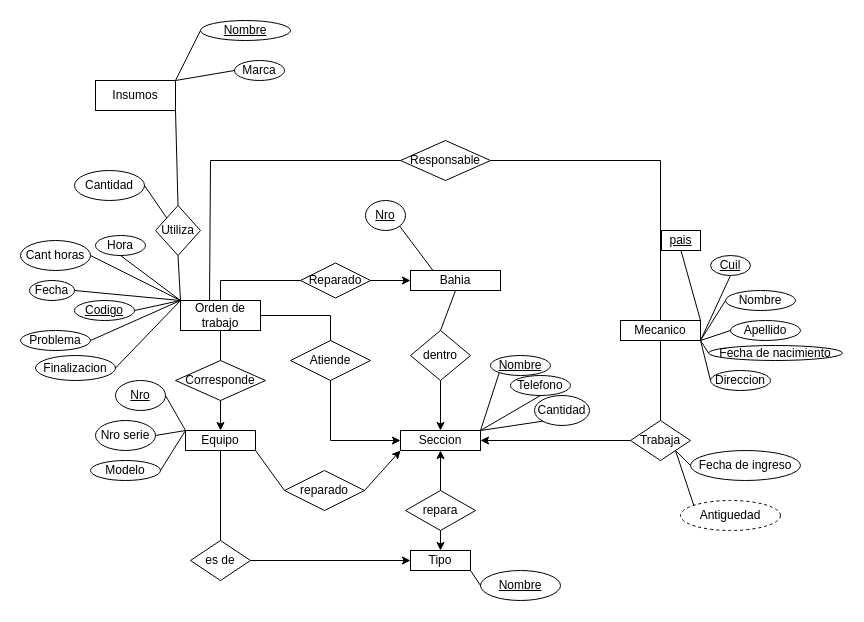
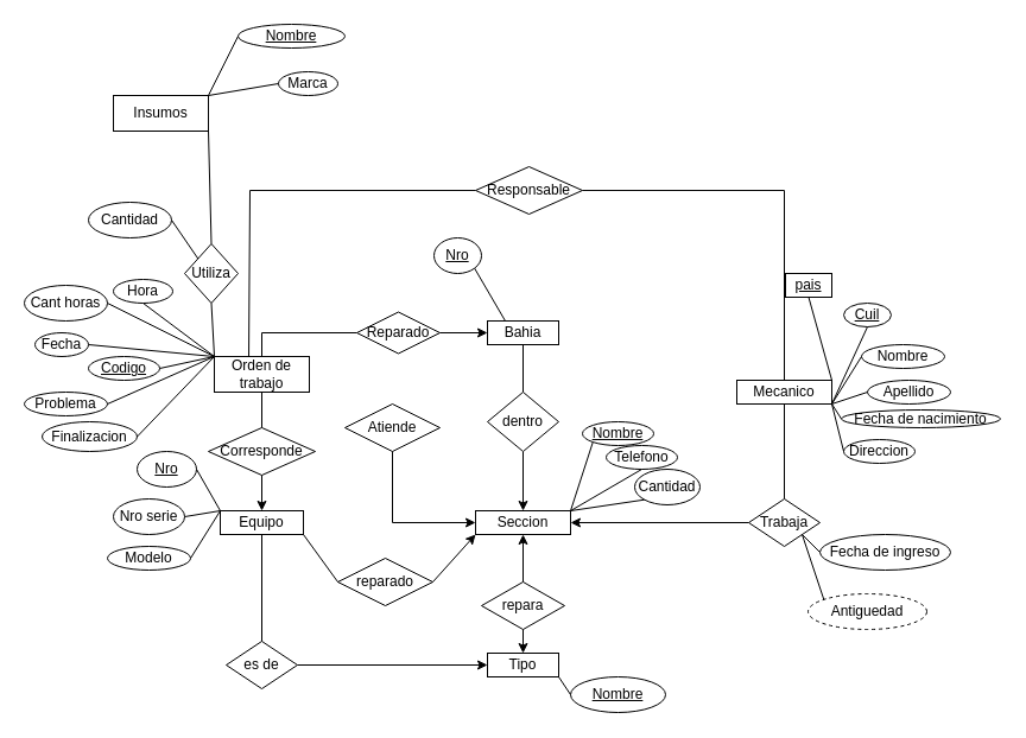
  <mxCell id="0" />
  <mxCell id="1" parent="0" />
  <mxCell id="2" value="Equipo" style="rounded=0;whiteSpace=wrap;html=1;" vertex="1" parent="1"><mxGeometry x="185" y="430" width="70" height="20" as="geometry" /></mxCell>
  <mxCell id="3" value="&lt;u&gt;Nro&lt;/u&gt;" style="ellipse;whiteSpace=wrap;html=1;" vertex="1" parent="1"><mxGeometry x="115" y="380" width="50" height="30" as="geometry" /></mxCell>
  <mxCell id="4" value="Nro serie" style="ellipse;whiteSpace=wrap;html=1;" vertex="1" parent="1"><mxGeometry x="95" y="420" width="60" height="30" as="geometry" /></mxCell>
  <mxCell id="5" value="Modelo" style="ellipse;whiteSpace=wrap;html=1;" vertex="1" parent="1"><mxGeometry x="90" y="460" width="70" height="20" as="geometry" /></mxCell>
  <mxCell id="6" value="" style="endArrow=none;html=1;rounded=0;exitX=1;exitY=0.5;exitDx=0;exitDy=0;entryX=0;entryY=0;entryDx=0;entryDy=0;" edge="1" parent="1" source="3" target="2"><mxGeometry width="50" height="50" relative="1" as="geometry"><mxPoint x="555" y="570" as="sourcePoint" /><mxPoint x="605" y="520" as="targetPoint" /></mxGeometry></mxCell>
  <mxCell id="7" value="" style="endArrow=none;html=1;rounded=0;exitX=1;exitY=0.5;exitDx=0;exitDy=0;entryX=0;entryY=0;entryDx=0;entryDy=0;" edge="1" parent="1" source="4" target="2"><mxGeometry width="50" height="50" relative="1" as="geometry"><mxPoint x="175" y="405" as="sourcePoint" /><mxPoint x="185" y="440" as="targetPoint" /></mxGeometry></mxCell>
  <mxCell id="8" value="" style="endArrow=none;html=1;rounded=0;exitX=1;exitY=0.5;exitDx=0;exitDy=0;entryX=0;entryY=0;entryDx=0;entryDy=0;" edge="1" parent="1" source="5" target="2"><mxGeometry width="50" height="50" relative="1" as="geometry"><mxPoint x="165" y="480" as="sourcePoint" /><mxPoint x="185" y="445" as="targetPoint" /></mxGeometry></mxCell>
  <mxCell id="9" value="Tipo" style="rounded=0;whiteSpace=wrap;html=1;" vertex="1" parent="1"><mxGeometry x="410" y="550" width="60" height="20" as="geometry" /></mxCell>
  <mxCell id="10" value="&lt;u&gt;Nombre&lt;/u&gt;" style="ellipse;whiteSpace=wrap;html=1;" vertex="1" parent="1"><mxGeometry x="480" y="570" width="80" height="30" as="geometry" /></mxCell>
  <mxCell id="11" value="" style="endArrow=none;html=1;rounded=0;exitX=1;exitY=1;exitDx=0;exitDy=0;entryX=0;entryY=0.5;entryDx=0;entryDy=0;" edge="1" parent="1" source="9" target="10"><mxGeometry width="50" height="50" relative="1" as="geometry"><mxPoint x="530" y="570" as="sourcePoint" /><mxPoint x="580" y="520" as="targetPoint" /></mxGeometry></mxCell>
  <mxCell id="12" value="Seccion" style="whiteSpace=wrap;html=1;" vertex="1" parent="1"><mxGeometry x="400" y="430" width="80" height="20" as="geometry" /></mxCell>
  <mxCell id="13" value="es de" style="rhombus;whiteSpace=wrap;html=1;" vertex="1" parent="1"><mxGeometry x="190" y="540" width="60" height="40" as="geometry" /></mxCell>
  <mxCell id="14" value="" style="endArrow=classic;html=1;rounded=0;exitX=1;exitY=0.5;exitDx=0;exitDy=0;entryX=0;entryY=0.5;entryDx=0;entryDy=0;" edge="1" parent="1" source="13" target="9"><mxGeometry width="50" height="50" relative="1" as="geometry"><mxPoint x="280" y="490" as="sourcePoint" /><mxPoint x="500" y="520" as="targetPoint" /></mxGeometry></mxCell>
  <mxCell id="15" value="" style="endArrow=none;html=1;rounded=0;exitX=0.5;exitY=0;exitDx=0;exitDy=0;entryX=0.5;entryY=1;entryDx=0;entryDy=0;" edge="1" parent="1" source="13" target="2"><mxGeometry width="50" height="50" relative="1" as="geometry"><mxPoint x="555" y="570" as="sourcePoint" /><mxPoint x="605" y="520" as="targetPoint" /></mxGeometry></mxCell>
  <mxCell id="16" value="repara" style="rhombus;whiteSpace=wrap;html=1;" vertex="1" parent="1"><mxGeometry x="405" y="490" width="70" height="40" as="geometry" /></mxCell>
  <mxCell id="17" value="" style="endArrow=classic;html=1;rounded=0;entryX=0.5;entryY=1;entryDx=0;entryDy=0;exitX=0.5;exitY=0;exitDx=0;exitDy=0;" edge="1" parent="1" source="16" target="12"><mxGeometry width="50" height="50" relative="1" as="geometry"><mxPoint x="530" y="570" as="sourcePoint" /><mxPoint x="580" y="520" as="targetPoint" /></mxGeometry></mxCell>
  <mxCell id="18" value="" style="endArrow=classic;html=1;rounded=0;exitX=0.5;exitY=1;exitDx=0;exitDy=0;entryX=0.5;entryY=0;entryDx=0;entryDy=0;" edge="1" parent="1" source="16" target="9"><mxGeometry width="50" height="50" relative="1" as="geometry"><mxPoint x="530" y="570" as="sourcePoint" /><mxPoint x="580" y="520" as="targetPoint" /></mxGeometry></mxCell>
  <mxCell id="19" value="&lt;u&gt;Nombre&lt;/u&gt;" style="ellipse;whiteSpace=wrap;html=1;" vertex="1" parent="1"><mxGeometry x="490" y="355" width="60" height="20" as="geometry" /></mxCell>
  <mxCell id="20" value="" style="endArrow=none;html=1;rounded=0;exitX=0;exitY=1;exitDx=0;exitDy=0;entryX=0.5;entryY=0;entryDx=0;entryDy=0;" edge="1" parent="1" source="19"><mxGeometry width="50" height="50" relative="1" as="geometry"><mxPoint x="490" y="570" as="sourcePoint" /><mxPoint x="480" y="430" as="targetPoint" /></mxGeometry></mxCell>
  <mxCell id="21" value="Telefono" style="ellipse;whiteSpace=wrap;html=1;" vertex="1" parent="1"><mxGeometry x="510" y="375" width="60" height="20" as="geometry" /></mxCell>
  <mxCell id="22" value="" style="endArrow=none;html=1;rounded=0;exitX=0.5;exitY=0;exitDx=0;exitDy=0;entryX=0.5;entryY=1;entryDx=0;entryDy=0;" edge="1" parent="1" target="21"><mxGeometry width="50" height="50" relative="1" as="geometry"><mxPoint x="480" y="430" as="sourcePoint" /><mxPoint x="630" y="400" as="targetPoint" /></mxGeometry></mxCell>
  <mxCell id="23" value="Mecanico" style="rounded=0;whiteSpace=wrap;html=1;" vertex="1" parent="1"><mxGeometry x="620" y="320" width="80" height="20" as="geometry" /></mxCell>
  <mxCell id="24" value="Cantidad" style="ellipse;whiteSpace=wrap;html=1;" vertex="1" parent="1"><mxGeometry x="534" y="395" width="55" height="30" as="geometry" /></mxCell>
  <mxCell id="25" value="" style="endArrow=none;html=1;rounded=0;exitX=0.5;exitY=0;exitDx=0;exitDy=0;entryX=0;entryY=1;entryDx=0;entryDy=0;" edge="1" parent="1" target="24"><mxGeometry width="50" height="50" relative="1" as="geometry"><mxPoint x="480" y="430" as="sourcePoint" /><mxPoint x="630" y="400" as="targetPoint" /></mxGeometry></mxCell>
  <mxCell id="26" value="Trabaja" style="rhombus;whiteSpace=wrap;html=1;" vertex="1" parent="1"><mxGeometry x="630" y="420" width="60" height="40" as="geometry" /></mxCell>
  <mxCell id="27" value="" style="endArrow=classic;html=1;rounded=0;entryX=1;entryY=0.5;entryDx=0;entryDy=0;exitX=0;exitY=0.5;exitDx=0;exitDy=0;" edge="1" parent="1" source="26" target="12"><mxGeometry width="50" height="50" relative="1" as="geometry"><mxPoint x="540" y="450" as="sourcePoint" /><mxPoint x="590" y="400" as="targetPoint" /></mxGeometry></mxCell>
  <mxCell id="28" value="" style="endArrow=none;html=1;rounded=0;entryX=0.5;entryY=1;entryDx=0;entryDy=0;exitX=0.5;exitY=0;exitDx=0;exitDy=0;" edge="1" parent="1" source="26" target="23"><mxGeometry width="50" height="50" relative="1" as="geometry"><mxPoint x="470" y="450" as="sourcePoint" /><mxPoint x="520" y="400" as="targetPoint" /></mxGeometry></mxCell>
  <mxCell id="29" value="Fecha de ingreso" style="ellipse;whiteSpace=wrap;html=1;" vertex="1" parent="1"><mxGeometry x="690" y="450" width="110" height="30" as="geometry" /></mxCell>
  <mxCell id="30" value="" style="endArrow=none;html=1;rounded=0;entryX=1;entryY=1;entryDx=0;entryDy=0;exitX=0;exitY=0.5;exitDx=0;exitDy=0;" edge="1" parent="1" source="29" target="26"><mxGeometry width="50" height="50" relative="1" as="geometry"><mxPoint x="470" y="450" as="sourcePoint" /><mxPoint x="520" y="400" as="targetPoint" /></mxGeometry></mxCell>
  <mxCell id="31" value="" style="endArrow=none;html=1;rounded=0;entryX=1;entryY=1;entryDx=0;entryDy=0;exitX=0;exitY=0.5;exitDx=0;exitDy=0;" edge="1" parent="1" target="26"><mxGeometry width="50" height="50" relative="1" as="geometry"><mxPoint x="695" y="510" as="sourcePoint" /><mxPoint x="520" y="400" as="targetPoint" /></mxGeometry></mxCell>
  <mxCell id="32" value="Antiguedad" style="ellipse;whiteSpace=wrap;html=1;align=center;dashed=1;" vertex="1" parent="1"><mxGeometry x="680" y="500" width="100" height="30" as="geometry" /></mxCell>
  <mxCell id="33" value="&lt;u&gt;Cuil&lt;/u&gt;" style="ellipse;whiteSpace=wrap;html=1;align=center;" vertex="1" parent="1"><mxGeometry x="710" y="255" width="40" height="20" as="geometry" /></mxCell>
  <mxCell id="34" value="Nombre" style="ellipse;whiteSpace=wrap;html=1;align=center;" vertex="1" parent="1"><mxGeometry x="725" y="290" width="70" height="20" as="geometry" /></mxCell>
  <mxCell id="35" value="Apellido" style="ellipse;whiteSpace=wrap;html=1;align=center;" vertex="1" parent="1"><mxGeometry x="730" y="320" width="70" height="20" as="geometry" /></mxCell>
  <mxCell id="36" value="Fecha de nacimiento" style="ellipse;whiteSpace=wrap;html=1;align=center;" vertex="1" parent="1"><mxGeometry x="708" y="345" width="134" height="15" as="geometry" /></mxCell>
  <mxCell id="37" value="Direccion" style="ellipse;whiteSpace=wrap;html=1;align=center;" vertex="1" parent="1"><mxGeometry x="710" y="370" width="60" height="20" as="geometry" /></mxCell>
  <mxCell id="38" value="" style="endArrow=none;html=1;rounded=0;entryX=0;entryY=0.5;entryDx=0;entryDy=0;exitX=1;exitY=1;exitDx=0;exitDy=0;" edge="1" parent="1" source="23" target="37"><mxGeometry width="50" height="50" relative="1" as="geometry"><mxPoint x="540" y="450" as="sourcePoint" /><mxPoint x="590" y="400" as="targetPoint" /></mxGeometry></mxCell>
  <mxCell id="39" value="" style="endArrow=none;html=1;rounded=0;entryX=0;entryY=0.5;entryDx=0;entryDy=0;exitX=1;exitY=1;exitDx=0;exitDy=0;" edge="1" parent="1" source="23" target="36"><mxGeometry width="50" height="50" relative="1" as="geometry"><mxPoint x="540" y="450" as="sourcePoint" /><mxPoint x="590" y="400" as="targetPoint" /></mxGeometry></mxCell>
  <mxCell id="40" value="" style="endArrow=none;html=1;rounded=0;entryX=0;entryY=0.5;entryDx=0;entryDy=0;exitX=1;exitY=1;exitDx=0;exitDy=0;" edge="1" parent="1" source="23" target="35"><mxGeometry width="50" height="50" relative="1" as="geometry"><mxPoint x="540" y="450" as="sourcePoint" /><mxPoint x="590" y="400" as="targetPoint" /></mxGeometry></mxCell>
  <mxCell id="41" value="" style="endArrow=none;html=1;rounded=0;entryX=0;entryY=0.5;entryDx=0;entryDy=0;exitX=1;exitY=1;exitDx=0;exitDy=0;" edge="1" parent="1" source="23" target="34"><mxGeometry width="50" height="50" relative="1" as="geometry"><mxPoint x="700" y="360" as="sourcePoint" /><mxPoint x="590" y="400" as="targetPoint" /></mxGeometry></mxCell>
  <mxCell id="42" value="" style="endArrow=none;html=1;rounded=0;entryX=0.5;entryY=1;entryDx=0;entryDy=0;exitX=1;exitY=1;exitDx=0;exitDy=0;" edge="1" parent="1" source="23" target="33"><mxGeometry width="50" height="50" relative="1" as="geometry"><mxPoint x="540" y="450" as="sourcePoint" /><mxPoint x="590" y="400" as="targetPoint" /></mxGeometry></mxCell>
- <mxCell id="43" value="Bahia" style="rounded=0;whiteSpace=wrap;html=1;" vertex="1" parent="1"><mxGeometry x="410" y="270" width="90" height="20" as="geometry" /></mxCell>
+ <mxCell id="43" value="Bahia" style="rounded=0;whiteSpace=wrap;html=1;" vertex="1" parent="1"><mxGeometry x="410" y="270" width="60" height="20" as="geometry" /></mxCell>
  <mxCell id="44" value="&lt;u&gt;Nro&lt;/u&gt;" style="ellipse;whiteSpace=wrap;html=1;" vertex="1" parent="1"><mxGeometry x="365" y="200" width="40" height="30" as="geometry" /></mxCell>
  <mxCell id="45" value="" style="endArrow=none;html=1;rounded=0;entryX=1;entryY=1;entryDx=0;entryDy=0;exitX=0.25;exitY=0;exitDx=0;exitDy=0;" edge="1" parent="1" source="43" target="44"><mxGeometry width="50" height="50" relative="1" as="geometry"><mxPoint x="690" y="380" as="sourcePoint" /><mxPoint x="740" y="330" as="targetPoint" /></mxGeometry></mxCell>
  <mxCell id="46" style="edgeStyle=orthogonalEdgeStyle;rounded=0;orthogonalLoop=1;jettySize=auto;html=1;entryX=0.5;entryY=0;entryDx=0;entryDy=0;" edge="1" parent="1" source="47" target="12"><mxGeometry relative="1" as="geometry" /></mxCell>
  <mxCell id="47" value="dentro" style="rhombus;whiteSpace=wrap;html=1;" vertex="1" parent="1"><mxGeometry x="410" y="330" width="60" height="50" as="geometry" /></mxCell>
  <mxCell id="48" value="" style="endArrow=none;html=1;rounded=0;exitX=0.5;exitY=0;exitDx=0;exitDy=0;entryX=0.5;entryY=1;entryDx=0;entryDy=0;" edge="1" parent="1" source="47" target="43"><mxGeometry width="50" height="50" relative="1" as="geometry"><mxPoint x="520" y="330" as="sourcePoint" /><mxPoint x="570" y="280" as="targetPoint" /></mxGeometry></mxCell>
  <mxCell id="49" value="Orden de trabajo" style="rounded=0;whiteSpace=wrap;html=1;" vertex="1" parent="1"><mxGeometry x="180" y="300" width="80" height="30" as="geometry" /></mxCell>
  <mxCell id="50" value="&lt;u&gt;Codigo&lt;/u&gt;" style="ellipse;whiteSpace=wrap;html=1;" vertex="1" parent="1"><mxGeometry x="74" y="300" width="60" height="20" as="geometry" /></mxCell>
  <mxCell id="51" value="" style="endArrow=none;html=1;rounded=0;exitX=0;exitY=0;exitDx=0;exitDy=0;entryX=1;entryY=0.5;entryDx=0;entryDy=0;" edge="1" parent="1" source="49" target="50"><mxGeometry width="50" height="50" relative="1" as="geometry"><mxPoint x="520" y="430" as="sourcePoint" /><mxPoint x="570" y="380" as="targetPoint" /></mxGeometry></mxCell>
  <mxCell id="52" value="Insumos" style="rounded=0;whiteSpace=wrap;html=1;" vertex="1" parent="1"><mxGeometry x="95" y="80" width="80" height="30" as="geometry" /></mxCell>
  <mxCell id="53" value="Atiende" style="rhombus;whiteSpace=wrap;html=1;" vertex="1" parent="1"><mxGeometry x="290" y="340" width="80" height="40" as="geometry" /></mxCell>
- <mxCell id="54" value="" style="endArrow=none;html=1;rounded=0;exitX=0.5;exitY=0;exitDx=0;exitDy=0;entryX=1;entryY=0.5;entryDx=0;entryDy=0;" edge="1" parent="1" source="53" target="49"><mxGeometry width="50" height="50" relative="1" as="geometry"><mxPoint x="500" y="330" as="sourcePoint" /><mxPoint x="550" y="280" as="targetPoint" /><Array as="points"><mxPoint x="330" y="315" /></Array></mxGeometry></mxCell>
  <mxCell id="55" value="" style="endArrow=classic;html=1;rounded=0;exitX=0.5;exitY=1;exitDx=0;exitDy=0;entryX=0;entryY=0.5;entryDx=0;entryDy=0;" edge="1" parent="1" source="53" target="12"><mxGeometry width="50" height="50" relative="1" as="geometry"><mxPoint x="500" y="430" as="sourcePoint" /><mxPoint x="550" y="380" as="targetPoint" /><Array as="points"><mxPoint x="330" y="440" /></Array></mxGeometry></mxCell>
  <mxCell id="56" value="Corresponde" style="rhombus;whiteSpace=wrap;html=1;" vertex="1" parent="1"><mxGeometry x="175" y="360" width="90" height="40" as="geometry" /></mxCell>
  <mxCell id="57" value="" style="endArrow=classic;html=1;rounded=0;exitX=0.5;exitY=1;exitDx=0;exitDy=0;entryX=0.5;entryY=0;entryDx=0;entryDy=0;" edge="1" parent="1" source="56" target="2"><mxGeometry width="50" height="50" relative="1" as="geometry"><mxPoint x="500" y="430" as="sourcePoint" /><mxPoint x="550" y="380" as="targetPoint" /></mxGeometry></mxCell>
  <mxCell id="58" value="" style="endArrow=none;html=1;rounded=0;exitX=0.5;exitY=0;exitDx=0;exitDy=0;entryX=0.5;entryY=1;entryDx=0;entryDy=0;" edge="1" parent="1" source="56" target="49"><mxGeometry width="50" height="50" relative="1" as="geometry"><mxPoint x="500" y="430" as="sourcePoint" /><mxPoint x="550" y="380" as="targetPoint" /></mxGeometry></mxCell>
  <mxCell id="59" value="Fecha" style="ellipse;whiteSpace=wrap;html=1;" vertex="1" parent="1"><mxGeometry x="29" y="280" width="45" height="20" as="geometry" /></mxCell>
  <mxCell id="60" value="Hora" style="ellipse;whiteSpace=wrap;html=1;" vertex="1" parent="1"><mxGeometry x="95" y="235" width="50" height="20" as="geometry" /></mxCell>
  <mxCell id="61" value="" style="endArrow=none;html=1;rounded=0;exitX=0;exitY=0;exitDx=0;exitDy=0;entryX=1;entryY=0.5;entryDx=0;entryDy=0;" edge="1" parent="1" source="49" target="59"><mxGeometry width="50" height="50" relative="1" as="geometry"><mxPoint x="500" y="430" as="sourcePoint" /><mxPoint x="550" y="380" as="targetPoint" /></mxGeometry></mxCell>
  <mxCell id="62" value="" style="endArrow=none;html=1;rounded=0;exitX=0;exitY=0;exitDx=0;exitDy=0;entryX=0.5;entryY=1;entryDx=0;entryDy=0;" edge="1" parent="1" source="49" target="60"><mxGeometry width="50" height="50" relative="1" as="geometry"><mxPoint x="500" y="430" as="sourcePoint" /><mxPoint x="550" y="380" as="targetPoint" /></mxGeometry></mxCell>
  <mxCell id="63" value="Problema" style="ellipse;whiteSpace=wrap;html=1;" vertex="1" parent="1"><mxGeometry x="20" y="330" width="70" height="20" as="geometry" /></mxCell>
  <mxCell id="64" value="" style="endArrow=none;html=1;rounded=0;exitX=1;exitY=0.5;exitDx=0;exitDy=0;entryX=0;entryY=0;entryDx=0;entryDy=0;" edge="1" parent="1" source="63" target="49"><mxGeometry width="50" height="50" relative="1" as="geometry"><mxPoint x="500" y="430" as="sourcePoint" /><mxPoint x="550" y="380" as="targetPoint" /></mxGeometry></mxCell>
  <mxCell id="65" value="Reparado" style="rhombus;whiteSpace=wrap;html=1;" vertex="1" parent="1"><mxGeometry x="300" y="262.5" width="70" height="35" as="geometry" /></mxCell>
  <mxCell id="66" value="" style="endArrow=classic;html=1;rounded=0;exitX=1;exitY=0.5;exitDx=0;exitDy=0;entryX=0;entryY=0.5;entryDx=0;entryDy=0;" edge="1" parent="1" source="65" target="43"><mxGeometry width="50" height="50" relative="1" as="geometry"><mxPoint x="500" y="430" as="sourcePoint" /><mxPoint x="550" y="380" as="targetPoint" /></mxGeometry></mxCell>
  <mxCell id="67" value="" style="endArrow=none;html=1;rounded=0;exitX=0.5;exitY=0;exitDx=0;exitDy=0;entryX=0;entryY=0.5;entryDx=0;entryDy=0;" edge="1" parent="1" source="49" target="65"><mxGeometry width="50" height="50" relative="1" as="geometry"><mxPoint x="500" y="430" as="sourcePoint" /><mxPoint x="550" y="380" as="targetPoint" /><Array as="points"><mxPoint x="220" y="280" /></Array></mxGeometry></mxCell>
  <mxCell id="68" value="Responsable" style="rhombus;whiteSpace=wrap;html=1;" vertex="1" parent="1"><mxGeometry x="400" y="140" width="90" height="40" as="geometry" /></mxCell>
  <mxCell id="69" value="" style="endArrow=none;html=1;rounded=0;exitX=0.363;exitY=0;exitDx=0;exitDy=0;entryX=0;entryY=0.5;entryDx=0;entryDy=0;exitPerimeter=0;" edge="1" parent="1" source="49" target="68"><mxGeometry width="50" height="50" relative="1" as="geometry"><mxPoint x="500" y="330" as="sourcePoint" /><mxPoint x="550" y="280" as="targetPoint" /><Array as="points"><mxPoint x="210" y="160" /></Array></mxGeometry></mxCell>
  <mxCell id="70" value="" style="endArrow=none;html=1;rounded=0;entryX=1;entryY=0.5;entryDx=0;entryDy=0;exitX=0.5;exitY=0;exitDx=0;exitDy=0;" edge="1" parent="1" source="23" target="68"><mxGeometry width="50" height="50" relative="1" as="geometry"><mxPoint x="500" y="330" as="sourcePoint" /><mxPoint x="550" y="280" as="targetPoint" /><Array as="points"><mxPoint x="660" y="160" /></Array></mxGeometry></mxCell>
  <mxCell id="71" value="Utiliza" style="rhombus;whiteSpace=wrap;html=1;" vertex="1" parent="1"><mxGeometry x="155" y="205" width="45" height="50" as="geometry" /></mxCell>
  <mxCell id="72" value="" style="endArrow=none;html=1;rounded=0;exitX=0;exitY=0;exitDx=0;exitDy=0;entryX=0.5;entryY=1;entryDx=0;entryDy=0;" edge="1" parent="1" source="49" target="71"><mxGeometry width="50" height="50" relative="1" as="geometry"><mxPoint x="500" y="330" as="sourcePoint" /><mxPoint x="550" y="280" as="targetPoint" /></mxGeometry></mxCell>
  <mxCell id="73" value="&lt;u&gt;Nombre&lt;/u&gt;" style="ellipse;whiteSpace=wrap;html=1;" vertex="1" parent="1"><mxGeometry x="200" y="20" width="90" height="20" as="geometry" /></mxCell>
  <mxCell id="74" value="" style="endArrow=none;html=1;rounded=0;exitX=1;exitY=0;exitDx=0;exitDy=0;entryX=0;entryY=0.5;entryDx=0;entryDy=0;" edge="1" parent="1" source="52" target="73"><mxGeometry width="50" height="50" relative="1" as="geometry"><mxPoint x="504" y="270" as="sourcePoint" /><mxPoint x="554" y="220" as="targetPoint" /></mxGeometry></mxCell>
  <mxCell id="75" value="Marca" style="ellipse;whiteSpace=wrap;html=1;" vertex="1" parent="1"><mxGeometry x="234" y="60" width="50" height="20" as="geometry" /></mxCell>
  <mxCell id="76" value="" style="endArrow=none;html=1;rounded=0;exitX=1;exitY=0;exitDx=0;exitDy=0;entryX=0;entryY=0.5;entryDx=0;entryDy=0;" edge="1" parent="1" source="52" target="75"><mxGeometry width="50" height="50" relative="1" as="geometry"><mxPoint x="504" y="270" as="sourcePoint" /><mxPoint x="554" y="220" as="targetPoint" /></mxGeometry></mxCell>
  <mxCell id="77" value="" style="endArrow=none;html=1;rounded=0;exitX=0.5;exitY=0;exitDx=0;exitDy=0;entryX=1;entryY=1;entryDx=0;entryDy=0;" edge="1" parent="1" source="71" target="52"><mxGeometry width="50" height="50" relative="1" as="geometry"><mxPoint x="504" y="270" as="sourcePoint" /><mxPoint x="554" y="220" as="targetPoint" /></mxGeometry></mxCell>
  <mxCell id="78" value="Cantidad" style="ellipse;whiteSpace=wrap;html=1;" vertex="1" parent="1"><mxGeometry x="74" y="170" width="70" height="30" as="geometry" /></mxCell>
  <mxCell id="79" value="" style="endArrow=none;html=1;rounded=0;exitX=1;exitY=0.5;exitDx=0;exitDy=0;entryX=0;entryY=0;entryDx=0;entryDy=0;" edge="1" parent="1" source="78" target="71"><mxGeometry width="50" height="50" relative="1" as="geometry"><mxPoint x="504" y="270" as="sourcePoint" /><mxPoint x="554" y="220" as="targetPoint" /></mxGeometry></mxCell>
  <mxCell id="80" value="Finalizacion" style="ellipse;whiteSpace=wrap;html=1;" vertex="1" parent="1"><mxGeometry x="35" y="355" width="80" height="25" as="geometry" /></mxCell>
  <mxCell id="81" value="" style="endArrow=none;html=1;rounded=0;exitX=1;exitY=0.5;exitDx=0;exitDy=0;entryX=0;entryY=0;entryDx=0;entryDy=0;" edge="1" parent="1" source="80" target="49"><mxGeometry width="50" height="50" relative="1" as="geometry"><mxPoint x="504" y="370" as="sourcePoint" /><mxPoint x="554" y="320" as="targetPoint" /></mxGeometry></mxCell>
  <mxCell id="82" value="Cant horas" style="ellipse;whiteSpace=wrap;html=1;" vertex="1" parent="1"><mxGeometry x="20" y="240" width="70" height="30" as="geometry" /></mxCell>
  <mxCell id="83" value="" style="endArrow=none;html=1;rounded=0;exitX=1;exitY=0.5;exitDx=0;exitDy=0;entryX=0;entryY=0;entryDx=0;entryDy=0;" edge="1" parent="1" source="82" target="49"><mxGeometry width="50" height="50" relative="1" as="geometry"><mxPoint x="504" y="370" as="sourcePoint" /><mxPoint x="554" y="320" as="targetPoint" /></mxGeometry></mxCell>
  <mxCell id="84" value="reparado" style="rhombus;whiteSpace=wrap;html=1;" vertex="1" parent="1"><mxGeometry x="284" y="470" width="80" height="40" as="geometry" /></mxCell>
  <mxCell id="85" value="" style="endArrow=classic;html=1;rounded=0;exitX=1;exitY=0.5;exitDx=0;exitDy=0;entryX=0;entryY=1;entryDx=0;entryDy=0;" edge="1" parent="1" source="84" target="12"><mxGeometry width="50" height="50" relative="1" as="geometry"><mxPoint x="504" y="470" as="sourcePoint" /><mxPoint x="554" y="420" as="targetPoint" /></mxGeometry></mxCell>
  <mxCell id="86" value="" style="endArrow=none;html=1;rounded=0;exitX=0;exitY=0.5;exitDx=0;exitDy=0;entryX=1;entryY=1;entryDx=0;entryDy=0;" edge="1" parent="1" source="84" target="2"><mxGeometry width="50" height="50" relative="1" as="geometry"><mxPoint x="504" y="470" as="sourcePoint" /><mxPoint x="554" y="420" as="targetPoint" /></mxGeometry></mxCell>
  <mxCell id="87" value="&lt;u&gt;pais&lt;/u&gt;" style="whiteSpace=wrap;html=1;rounded=0;" vertex="1" parent="1"><mxGeometry x="661" y="230" width="39" height="20" as="geometry" /></mxCell>
  <mxCell id="88" value="" style="endArrow=none;html=1;rounded=0;entryX=0.5;entryY=1;entryDx=0;entryDy=0;exitX=1;exitY=0;exitDx=0;exitDy=0;" edge="1" parent="1" source="23" target="87"><mxGeometry width="50" height="50" relative="1" as="geometry"><mxPoint x="504" y="370" as="sourcePoint" /><mxPoint x="554" y="320" as="targetPoint" /></mxGeometry></mxCell>
